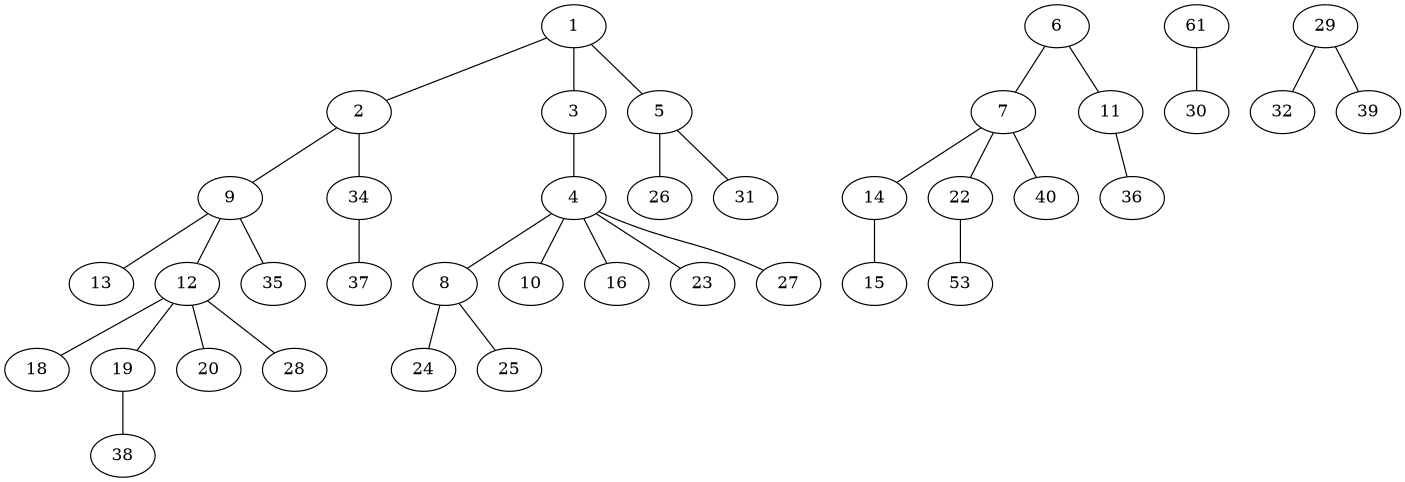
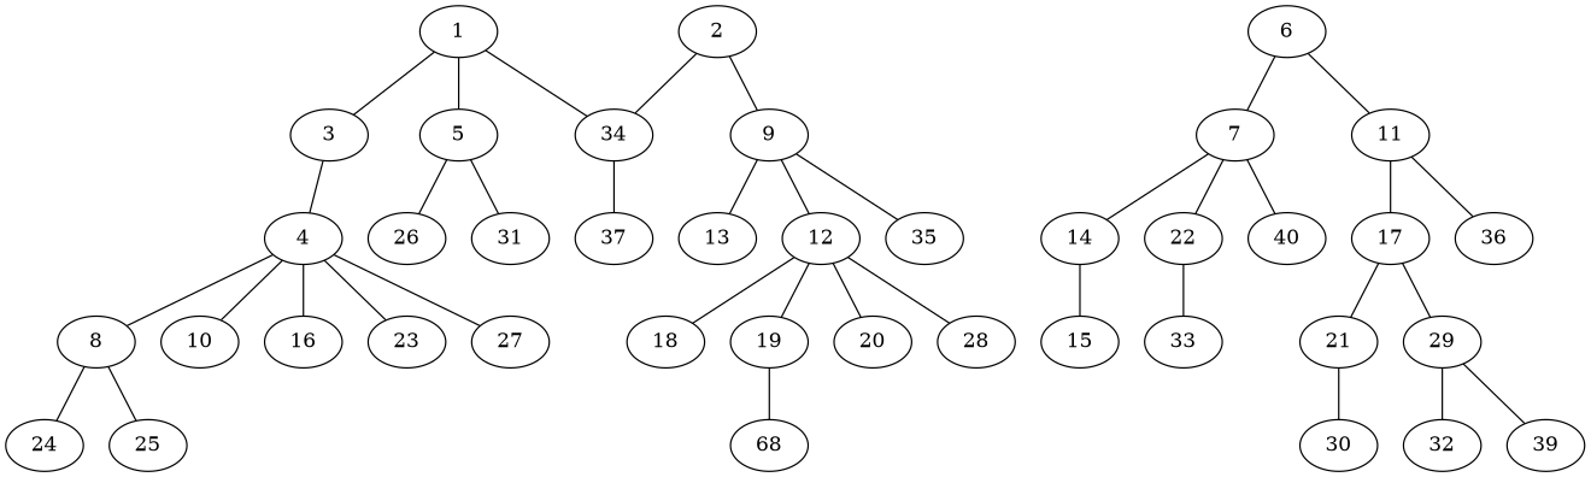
  graph {
    1
    2
    3
    5
    9
    34
    4
    26
    31
    6
    7
    11
    13
    12
    35
    37
    8
    10
    16
    23
    27
    14
    22
    40
+   17
    36
    18
    19
    20
    28
    24
    25
    15
-   33 [label=53]
-   21 [label=61]
+   33
+   21
    29
-   38
+   38 [label=68]
    30
    32
    39
-   1 -- 2
+   1 -- 34
    1 -- 3
    1 -- 5
    2 -- 9
    2 -- 34
    3 -- 4
    5 -- 26
    5 -- 31
    9 -- 13
    9 -- 12
    9 -- 35
    34 -- 37
    4 -- 8
    4 -- 10
    4 -- 16
    4 -- 23
    4 -- 27
    6 -- 7
    6 -- 11
    7 -- 14
    7 -- 22
    7 -- 40
+   11 -- 17
    11 -- 36
    12 -- 18
    12 -- 19
    12 -- 20
    12 -- 28
    8 -- 24
    8 -- 25
    14 -- 15
    22 -- 33
+   17 -- 21
+   17 -- 29
    19 -- 38
    21 -- 30
    29 -- 32
    29 -- 39
  }
